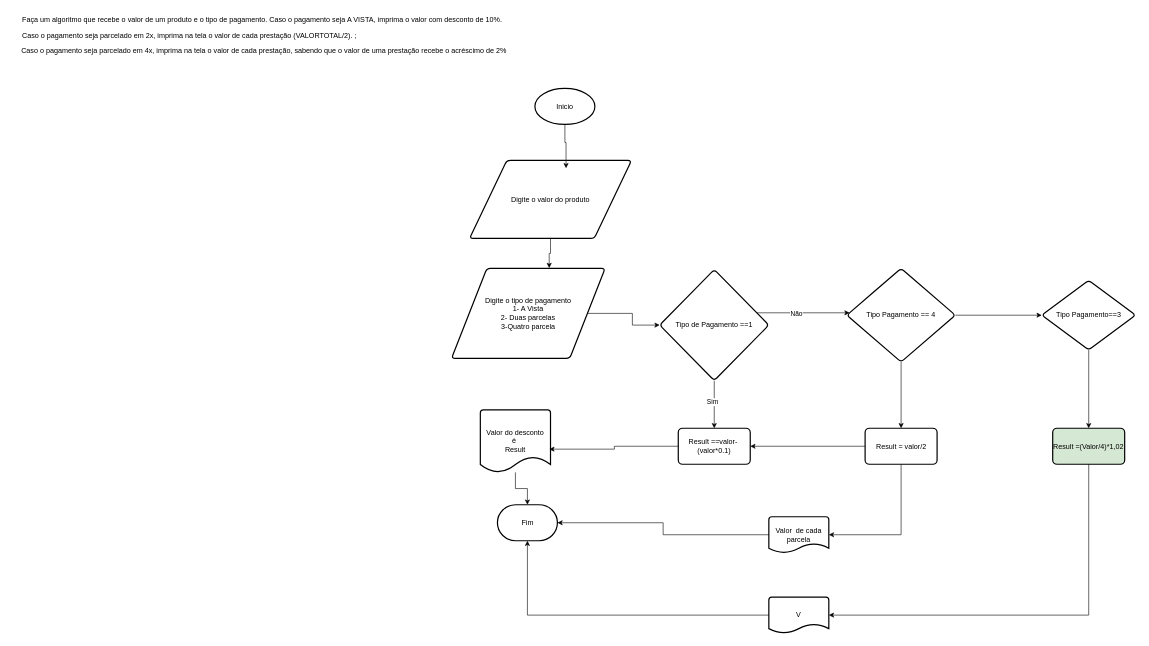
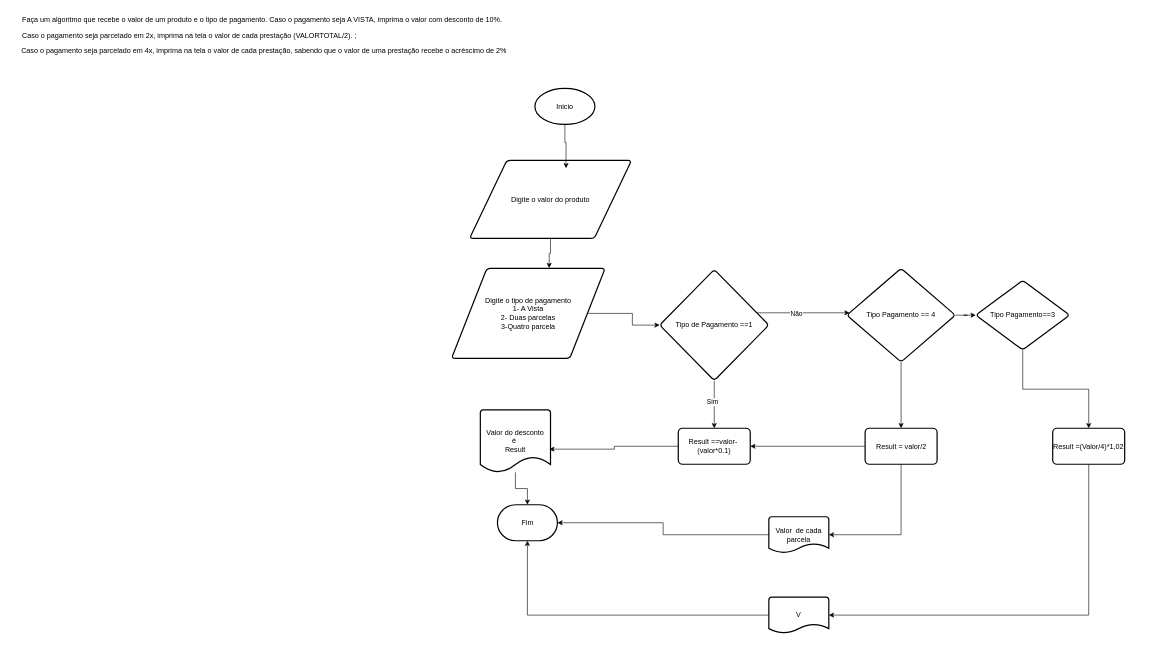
  <mxCell id="0" />
  <mxCell id="1" parent="0" />
  <mxCell id="2" value="Inicio" style="strokeWidth=2;html=1;shape=mxgraph.flowchart.start_1;whiteSpace=wrap;" parent="1" vertex="1"><mxGeometry x="891" y="147" width="100" height="60" as="geometry" /></mxCell>
  <mxCell id="3" value="Digite o valor do produto" style="shape=parallelogram;html=1;strokeWidth=2;perimeter=parallelogramPerimeter;whiteSpace=wrap;rounded=1;arcSize=12;size=0.23;" parent="1" vertex="1"><mxGeometry x="782" y="267" width="270" height="130" as="geometry" /></mxCell>
  <mxCell id="4" value="" style="edgeStyle=orthogonalEdgeStyle;rounded=0;orthogonalLoop=1;jettySize=auto;html=1;" parent="1" source="5" target="12" edge="1"><mxGeometry relative="1" as="geometry" /></mxCell>
  <mxCell id="5" value="Digite o tipo de pagamento&lt;div&gt;1- A Vista&lt;/div&gt;&lt;div&gt;2- Duas parcelas&lt;/div&gt;&lt;div&gt;3-Quatro parcela&lt;/div&gt;" style="shape=parallelogram;html=1;strokeWidth=2;perimeter=parallelogramPerimeter;whiteSpace=wrap;rounded=1;arcSize=12;size=0.23;" parent="1" vertex="1"><mxGeometry x="752" y="447" width="256" height="150" as="geometry" /></mxCell>
  <mxCell id="6" style="edgeStyle=orthogonalEdgeStyle;rounded=0;orthogonalLoop=1;jettySize=auto;html=1;entryX=0.596;entryY=0.1;entryDx=0;entryDy=0;entryPerimeter=0;" parent="1" source="2" target="3" edge="1"><mxGeometry relative="1" as="geometry" /></mxCell>
  <mxCell id="7" style="edgeStyle=orthogonalEdgeStyle;rounded=0;orthogonalLoop=1;jettySize=auto;html=1;entryX=0.636;entryY=-0.004;entryDx=0;entryDy=0;entryPerimeter=0;" parent="1" source="3" target="5" edge="1"><mxGeometry relative="1" as="geometry" /></mxCell>
  <mxCell id="8" value="" style="edgeStyle=orthogonalEdgeStyle;rounded=0;orthogonalLoop=1;jettySize=auto;html=1;" parent="1" source="12" target="13" edge="1"><mxGeometry relative="1" as="geometry" /></mxCell>
  <mxCell id="9" value="Sim" style="edgeLabel;html=1;align=center;verticalAlign=middle;resizable=0;points=[];" parent="8" vertex="1" connectable="0"><mxGeometry x="-0.111" y="-4" relative="1" as="geometry"><mxPoint as="offset" /></mxGeometry></mxCell>
  <mxCell id="10" value="" style="edgeStyle=orthogonalEdgeStyle;rounded=0;orthogonalLoop=1;jettySize=auto;html=1;" parent="1" source="12" target="20" edge="1"><mxGeometry relative="1" as="geometry"><Array as="points"><mxPoint x="1398" y="521" /><mxPoint x="1398" y="521" /></Array></mxGeometry></mxCell>
  <mxCell id="11" value="Não" style="edgeLabel;html=1;align=center;verticalAlign=middle;resizable=0;points=[];" parent="10" vertex="1" connectable="0"><mxGeometry x="-0.142" relative="1" as="geometry"><mxPoint y="1" as="offset" /></mxGeometry></mxCell>
  <mxCell id="12" value="Tipo de Pagamento ==1" style="rhombus;whiteSpace=wrap;html=1;strokeWidth=2;rounded=1;arcSize=12;" parent="1" vertex="1"><mxGeometry x="1099" y="449" width="182" height="185" as="geometry" /></mxCell>
  <mxCell id="13" value="Result ==valor-&amp;nbsp;&lt;div&gt;(valor*0.1)&lt;/div&gt;" style="whiteSpace=wrap;html=1;strokeWidth=2;rounded=1;arcSize=12;" parent="1" vertex="1"><mxGeometry x="1130" y="713.5" width="120" height="60" as="geometry" /></mxCell>
  <mxCell id="14" style="edgeStyle=orthogonalEdgeStyle;rounded=0;orthogonalLoop=1;jettySize=auto;html=1;" parent="1" source="15" target="17" edge="1"><mxGeometry relative="1" as="geometry"><mxPoint x="858.5" y="891" as="targetPoint" /></mxGeometry></mxCell>
  <mxCell id="15" value="Valor do desconto&lt;div&gt;é&amp;nbsp;&lt;/div&gt;&lt;div&gt;Result&lt;/div&gt;" style="strokeWidth=2;html=1;shape=mxgraph.flowchart.document2;whiteSpace=wrap;size=0.25;" parent="1" vertex="1"><mxGeometry x="800" y="683" width="117" height="104" as="geometry" /></mxCell>
  <mxCell id="16" style="edgeStyle=orthogonalEdgeStyle;rounded=0;orthogonalLoop=1;jettySize=auto;html=1;entryX=0.982;entryY=0.628;entryDx=0;entryDy=0;entryPerimeter=0;" parent="1" source="13" target="15" edge="1"><mxGeometry relative="1" as="geometry" /></mxCell>
  <mxCell id="17" value="Fim" style="strokeWidth=2;html=1;shape=mxgraph.flowchart.terminator;whiteSpace=wrap;" parent="1" vertex="1"><mxGeometry x="828.5" y="841" width="100" height="60" as="geometry" /></mxCell>
  <mxCell id="18" value="" style="edgeStyle=orthogonalEdgeStyle;rounded=0;orthogonalLoop=1;jettySize=auto;html=1;" parent="1" source="20" target="22" edge="1"><mxGeometry relative="1" as="geometry" /></mxCell>
  <mxCell id="19" value="" style="edgeStyle=orthogonalEdgeStyle;rounded=0;orthogonalLoop=1;jettySize=auto;html=1;" parent="1" source="20" target="25" edge="1"><mxGeometry relative="1" as="geometry" /></mxCell>
  <mxCell id="20" value="Tipo Pagamento == 4" style="rhombus;whiteSpace=wrap;html=1;strokeWidth=2;rounded=1;arcSize=12;" parent="1" vertex="1"><mxGeometry x="1411" y="447" width="181" height="156" as="geometry" /></mxCell>
  <mxCell id="21" value="" style="edgeStyle=orthogonalEdgeStyle;rounded=0;orthogonalLoop=1;jettySize=auto;html=1;" parent="1" source="22" target="26" edge="1"><mxGeometry relative="1" as="geometry" /></mxCell>
- <mxCell id="22" value="Tipo Pagamento==3" style="rhombus;whiteSpace=wrap;html=1;strokeWidth=2;rounded=1;arcSize=12;" parent="1" vertex="1"><mxGeometry x="1736" y="467" width="156.5" height="116" as="geometry" /></mxCell>
+ <mxCell id="22" value="Tipo Pagamento==3" style="rhombus;whiteSpace=wrap;html=1;strokeWidth=2;rounded=1;arcSize=12;" parent="1" vertex="1"><mxGeometry x="1626" y="467" width="156.5" height="116" as="geometry" /></mxCell>
  <mxCell id="23" style="edgeStyle=orthogonalEdgeStyle;rounded=0;orthogonalLoop=1;jettySize=auto;html=1;entryX=1;entryY=0.5;entryDx=0;entryDy=0;" parent="1" source="25" target="13" edge="1"><mxGeometry relative="1" as="geometry" /></mxCell>
  <mxCell id="24" style="edgeStyle=orthogonalEdgeStyle;rounded=0;orthogonalLoop=1;jettySize=auto;html=1;entryX=1;entryY=0.5;entryDx=0;entryDy=0;entryPerimeter=0;" parent="1" source="25" target="27" edge="1"><mxGeometry relative="1" as="geometry"><mxPoint x="1489" y="891" as="targetPoint" /><Array as="points"><mxPoint x="1502" y="891" /></Array></mxGeometry></mxCell>
  <mxCell id="25" value="Result = valor/2" style="whiteSpace=wrap;html=1;strokeWidth=2;rounded=1;arcSize=12;" parent="1" vertex="1"><mxGeometry x="1441.5" y="713.5" width="120" height="60" as="geometry" /></mxCell>
- <mxCell id="26" value="Result =(Valor/4)*1,02" style="whiteSpace=wrap;html=1;strokeWidth=2;rounded=1;arcSize=12;fillColor=#d5e8d4;" parent="1" vertex="1"><mxGeometry x="1754.25" y="713.5" width="120" height="60" as="geometry" /></mxCell>
+ <mxCell id="26" value="Result =(Valor/4)*1,02" style="whiteSpace=wrap;html=1;strokeWidth=2;rounded=1;arcSize=12;" parent="1" vertex="1"><mxGeometry x="1754.25" y="713.5" width="120" height="60" as="geometry" /></mxCell>
  <mxCell id="27" value="Valor&amp;nbsp; de cada parcela" style="strokeWidth=2;html=1;shape=mxgraph.flowchart.document2;whiteSpace=wrap;size=0.25;" parent="1" vertex="1"><mxGeometry x="1281" y="861" width="100" height="60" as="geometry" /></mxCell>
  <mxCell id="28" style="edgeStyle=orthogonalEdgeStyle;rounded=0;orthogonalLoop=1;jettySize=auto;html=1;entryX=1;entryY=0.5;entryDx=0;entryDy=0;entryPerimeter=0;" parent="1" source="27" target="17" edge="1"><mxGeometry relative="1" as="geometry" /></mxCell>
  <mxCell id="29" value="V" style="strokeWidth=2;html=1;shape=mxgraph.flowchart.document2;whiteSpace=wrap;size=0.25;" parent="1" vertex="1"><mxGeometry x="1281" y="995" width="100" height="60" as="geometry" /></mxCell>
  <mxCell id="30" style="edgeStyle=orthogonalEdgeStyle;rounded=0;orthogonalLoop=1;jettySize=auto;html=1;entryX=1;entryY=0.5;entryDx=0;entryDy=0;entryPerimeter=0;" parent="1" source="26" target="29" edge="1"><mxGeometry relative="1" as="geometry"><Array as="points"><mxPoint x="1814" y="1025" /></Array></mxGeometry></mxCell>
  <mxCell id="31" style="edgeStyle=orthogonalEdgeStyle;rounded=0;orthogonalLoop=1;jettySize=auto;html=1;entryX=0.5;entryY=1;entryDx=0;entryDy=0;entryPerimeter=0;" parent="1" source="29" target="17" edge="1"><mxGeometry relative="1" as="geometry" /></mxCell>
  <mxCell id="32" value="&lt;span class=&quot;fontstyle0&quot;&gt;&amp;nbsp;Caso o pagamento seja parcelado em 2x, imprima na tela o valor de cada prestação (VALORTOTAL/2). ;&lt;/span&gt; &lt;div&gt;&lt;br&gt;&lt;/div&gt;" style="text;html=1;align=center;verticalAlign=middle;resizable=0;points=[];autosize=1;strokeColor=none;fillColor=none;" parent="1" vertex="1"><mxGeometry x="20" y="46" width="585" height="39" as="geometry" /></mxCell>
  <mxCell id="33" value="Faça um algoritmo que recebe o valor de um produto e o tipo de pagamento. Caso o pagamento seja A VISTA, imprima o valor com desconto de 10%." style="text;html=1;align=center;verticalAlign=middle;resizable=0;points=[];autosize=1;strokeColor=none;fillColor=none;" parent="1" vertex="1"><mxGeometry x="20" y="20" width="832" height="26" as="geometry" /></mxCell>
  <mxCell id="34" value="Caso o pagamento seja parcelado em 4x, imprima na tela o valor de cada prestação, sabendo que o valor de uma prestação recebe o acréscimo de 2%" style="text;html=1;align=center;verticalAlign=middle;resizable=0;points=[];autosize=1;strokeColor=none;fillColor=none;" parent="1" vertex="1"><mxGeometry x="23" y="72" width="832" height="26" as="geometry" /></mxCell>
